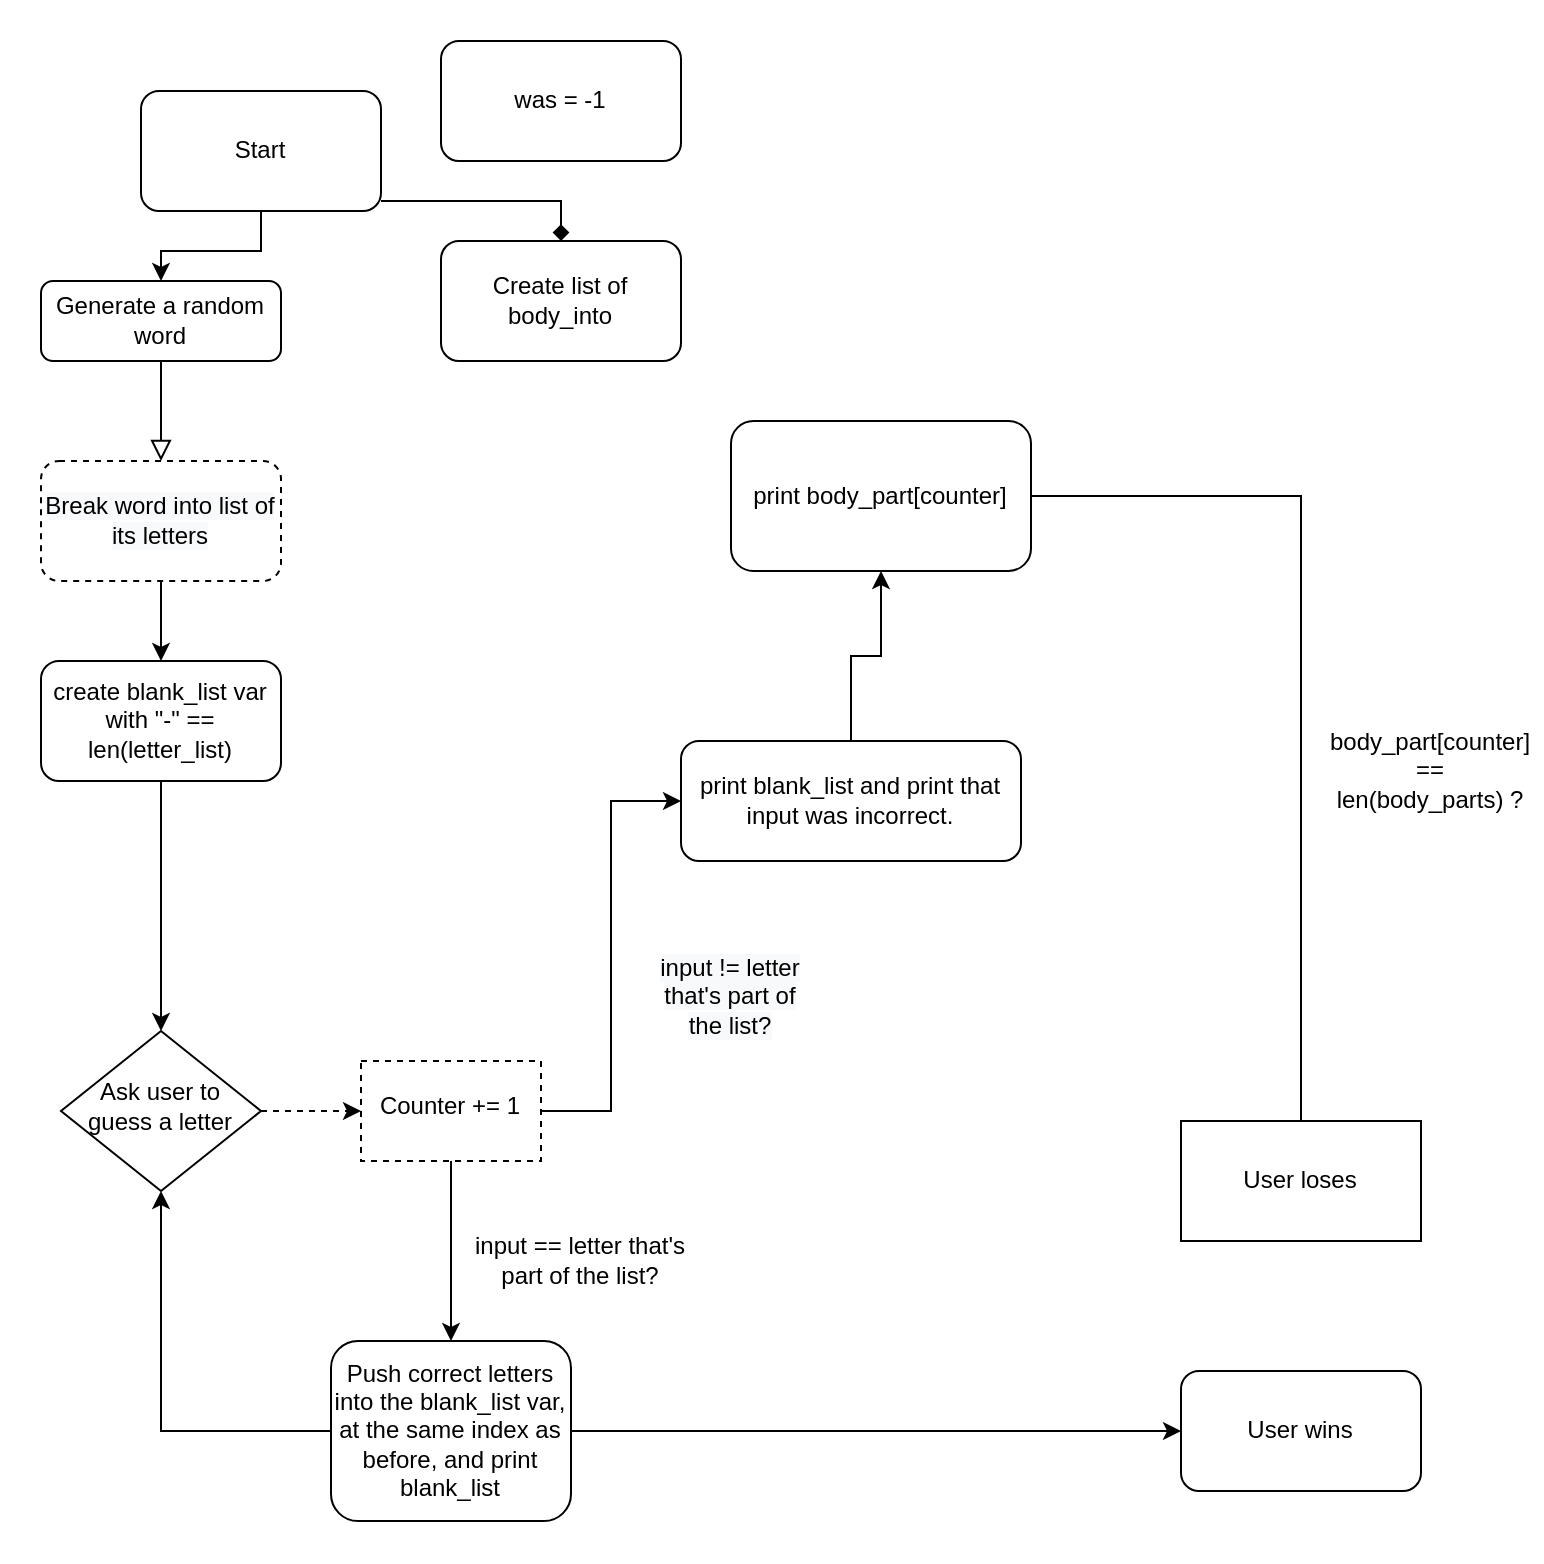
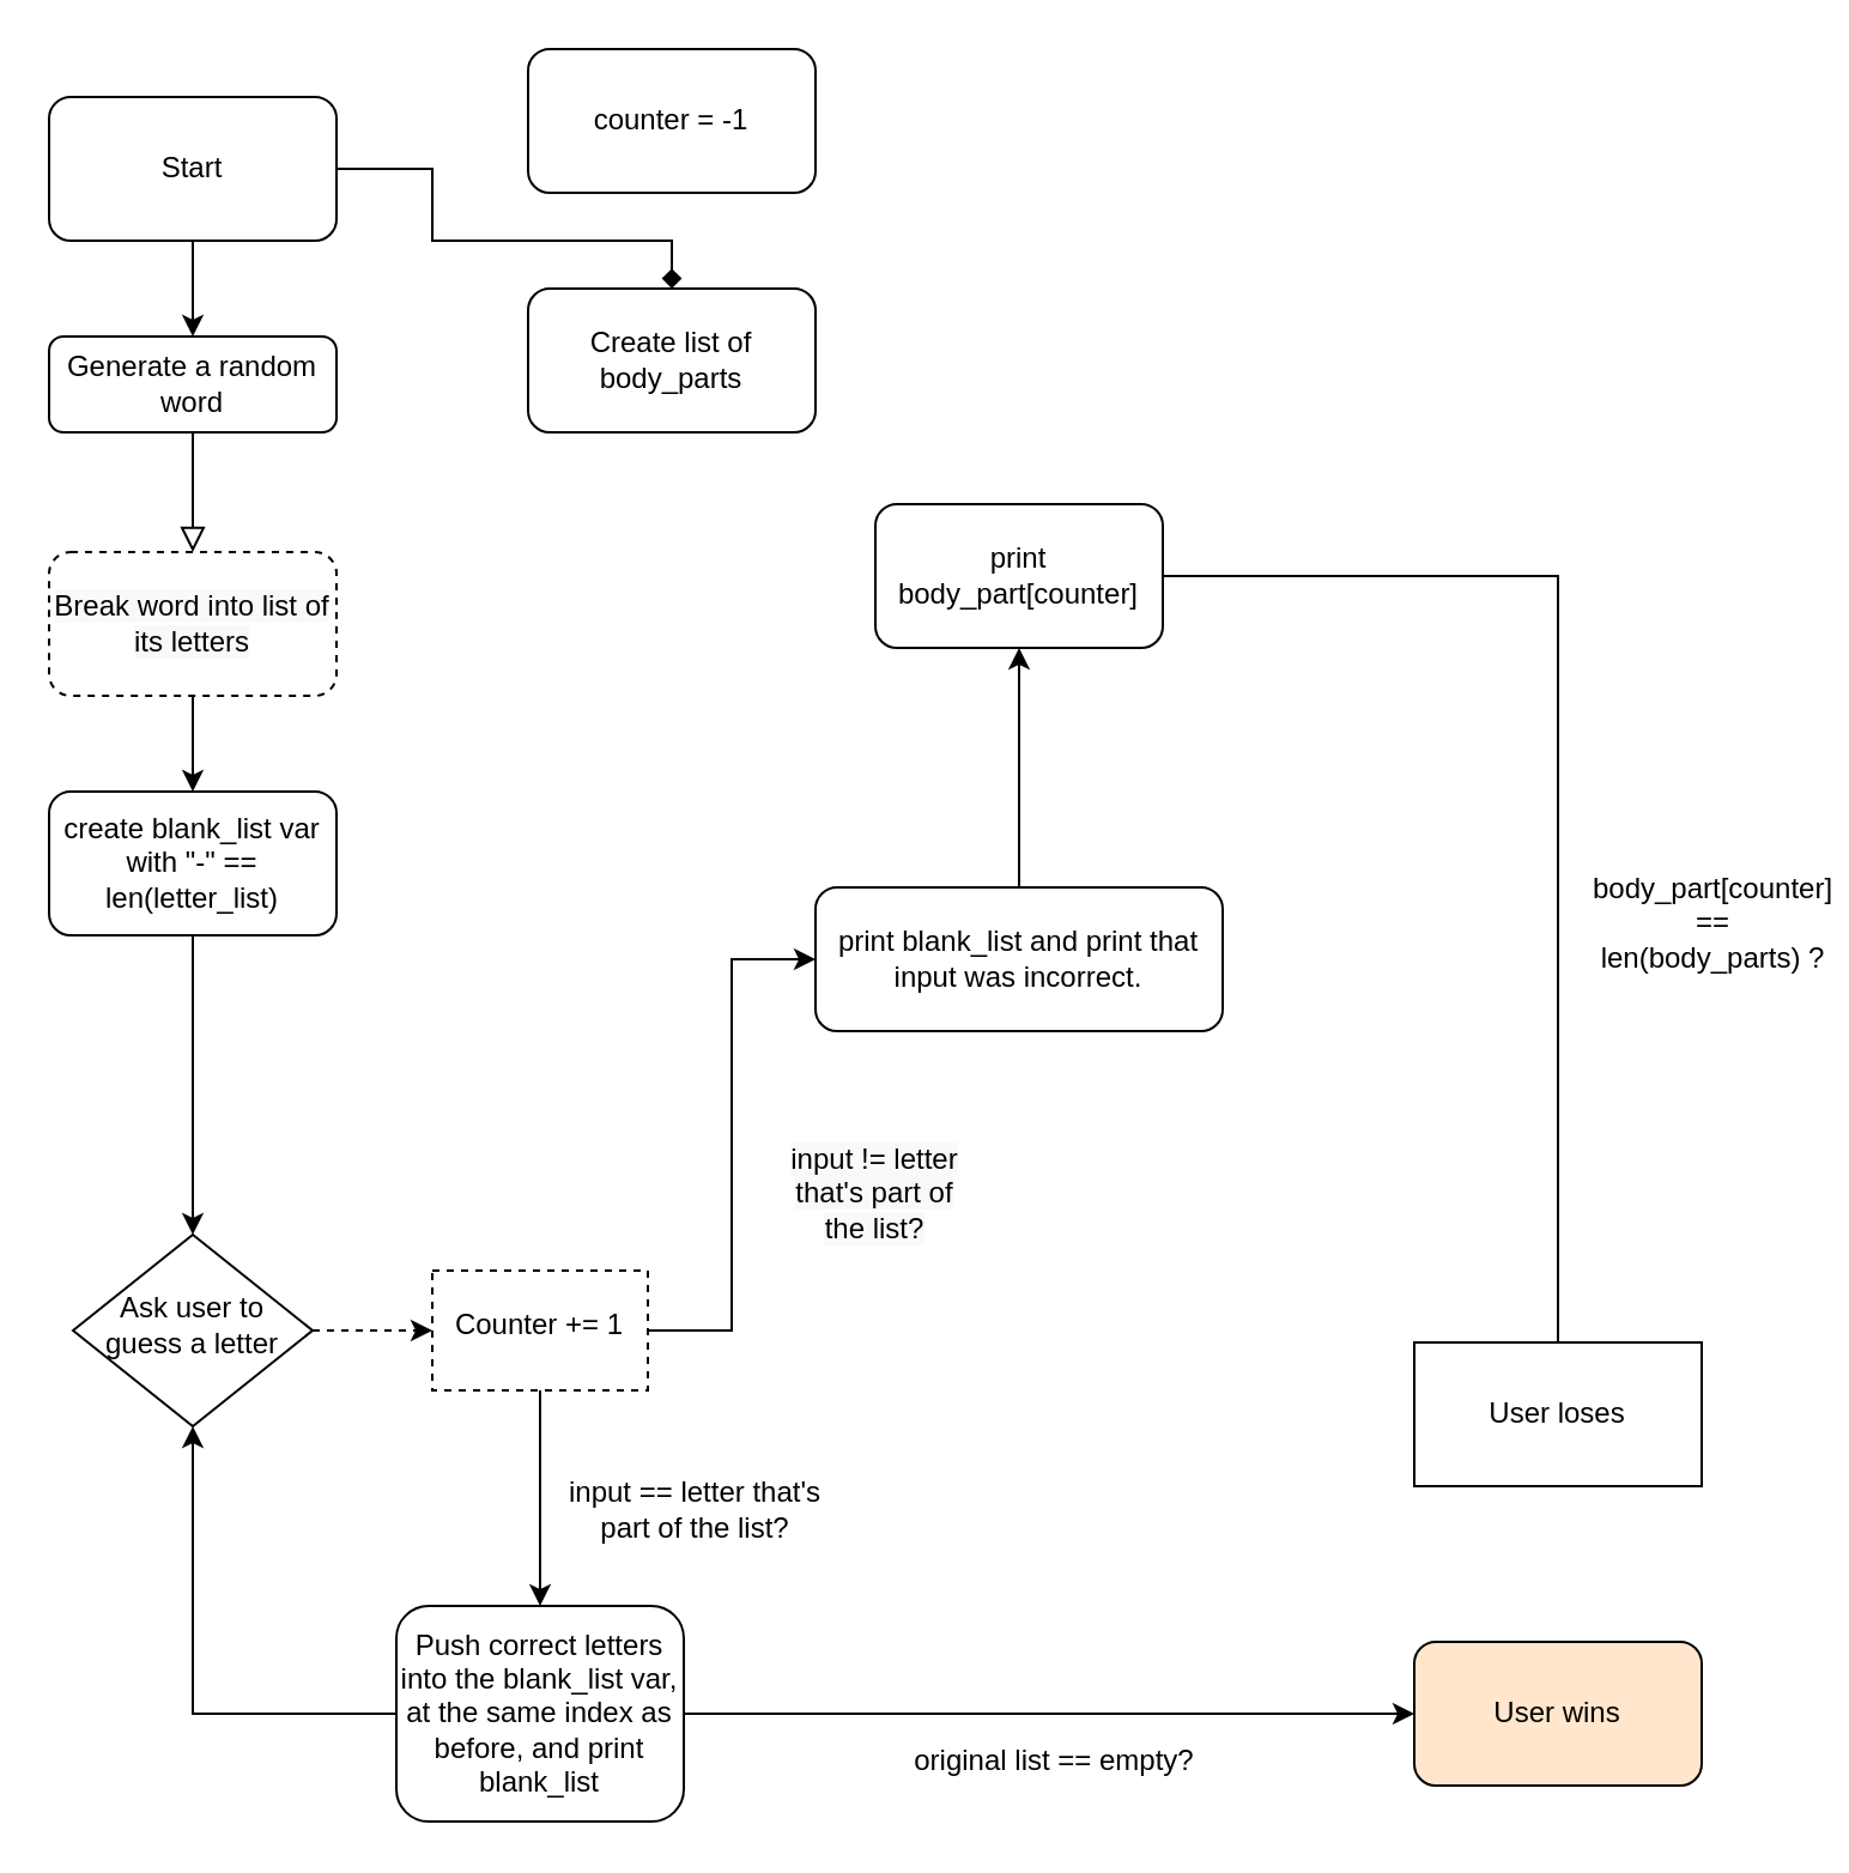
  <mxCell id="0" />
  <mxCell id="1" parent="0" />
  <mxCell id="2" value="" style="rounded=0;html=1;jettySize=auto;orthogonalLoop=1;fontSize=11;endArrow=block;endFill=0;endSize=8;strokeWidth=1;shadow=0;labelBackgroundColor=none;edgeStyle=orthogonalEdgeStyle;" parent="1" source="3" target="19" edge="1"><mxGeometry relative="1" as="geometry"><mxPoint x="180" y="180" as="targetPoint" /><Array as="points"><mxPoint x="80" y="170" /><mxPoint x="80" y="170" /></Array></mxGeometry></mxCell>
  <mxCell id="3" value="Generate a random word" style="rounded=1;whiteSpace=wrap;html=1;fontSize=12;glass=0;strokeWidth=1;shadow=0;" parent="1" vertex="1"><mxGeometry x="20" y="140" width="120" height="40" as="geometry" /></mxCell>
  <mxCell id="4" style="edgeStyle=orthogonalEdgeStyle;rounded=0;orthogonalLoop=1;jettySize=auto;html=1;entryX=0;entryY=0.5;entryDx=0;entryDy=0;" edge="1" parent="1" source="28" target="10"><mxGeometry relative="1" as="geometry" /></mxCell>
  <mxCell id="5" value="Ask user to guess a letter" style="rhombus;whiteSpace=wrap;html=1;shadow=0;fontFamily=Helvetica;fontSize=12;align=center;strokeWidth=1;spacing=6;spacingTop=-4;" parent="1" vertex="1"><mxGeometry x="30" y="515" width="100" height="80" as="geometry" /></mxCell>
  <mxCell id="6" value="" style="edgeStyle=orthogonalEdgeStyle;rounded=0;orthogonalLoop=1;jettySize=auto;html=1;" edge="1" parent="1" source="8" target="16"><mxGeometry relative="1" as="geometry" /></mxCell>
  <mxCell id="7" style="edgeStyle=orthogonalEdgeStyle;rounded=0;orthogonalLoop=1;jettySize=auto;html=1;entryX=0.5;entryY=1;entryDx=0;entryDy=0;" edge="1" parent="1" source="8" target="5"><mxGeometry relative="1" as="geometry" /></mxCell>
  <mxCell id="8" value="Push correct letters into the blank_list var, at the same index as before, and print blank_list" style="whiteSpace=wrap;html=1;rounded=1;shadow=0;strokeWidth=1;glass=0;" vertex="1" parent="1"><mxGeometry x="165" y="670" width="120" height="90" as="geometry" /></mxCell>
  <mxCell id="9" value="" style="edgeStyle=orthogonalEdgeStyle;rounded=0;orthogonalLoop=1;jettySize=auto;html=1;" edge="1" parent="1" source="10" target="12"><mxGeometry relative="1" as="geometry" /></mxCell>
  <mxCell id="10" value="print blank_list and print that input was incorrect." style="whiteSpace=wrap;html=1;rounded=1;shadow=0;strokeWidth=1;glass=0;" vertex="1" parent="1"><mxGeometry x="340" y="370" width="170" height="60" as="geometry" /></mxCell>
  <mxCell id="11" value="" style="edgeStyle=orthogonalEdgeStyle;rounded=0;orthogonalLoop=1;jettySize=auto;html=1;endArrow=none;" edge="1" parent="1" source="12" target="15"><mxGeometry relative="1" as="geometry" /></mxCell>
- <mxCell id="12" value="print body_part[counter]" style="whiteSpace=wrap;html=1;rounded=1;shadow=0;strokeWidth=1;glass=0;" vertex="1" parent="1"><mxGeometry x="365" y="210" width="150" height="75" as="geometry" /></mxCell>
+ <mxCell id="12" value="print body_part[counter]" style="whiteSpace=wrap;html=1;rounded=1;shadow=0;strokeWidth=1;glass=0;" vertex="1" parent="1"><mxGeometry x="365" y="210" width="120" height="60" as="geometry" /></mxCell>
  <mxCell id="13" style="edgeStyle=orthogonalEdgeStyle;rounded=0;orthogonalLoop=1;jettySize=auto;html=1;" edge="1" parent="1" source="14" target="5"><mxGeometry relative="1" as="geometry" /></mxCell>
  <mxCell id="14" value="create blank_list var with &quot;-&quot; == len(letter_list)" style="rounded=1;whiteSpace=wrap;html=1;fontSize=12;glass=0;strokeWidth=1;shadow=0;" parent="1" vertex="1"><mxGeometry x="20" y="330" width="120" height="60" as="geometry" /></mxCell>
  <mxCell id="15" value="User loses" style="whiteSpace=wrap;html=1;shadow=0;strokeWidth=1;glass=0;rounded=0;" vertex="1" parent="1"><mxGeometry x="590" y="560" width="120" height="60" as="geometry" /></mxCell>
- <mxCell id="16" value="User wins" style="whiteSpace=wrap;html=1;rounded=1;shadow=0;strokeWidth=1;glass=0;" vertex="1" parent="1"><mxGeometry x="590" y="685" width="120" height="60" as="geometry" /></mxCell>
+ <mxCell id="16" value="User wins" style="whiteSpace=wrap;html=1;rounded=1;shadow=0;strokeWidth=1;glass=0;fillColor=#ffe6cc;" vertex="1" parent="1"><mxGeometry x="590" y="685" width="120" height="60" as="geometry" /></mxCell>
  <mxCell id="17" value="body_part[counter] == len(body_parts) ?" style="text;html=1;strokeColor=none;fillColor=none;align=center;verticalAlign=middle;whiteSpace=wrap;rounded=0;" vertex="1" parent="1"><mxGeometry x="680" y="310" width="70" height="150" as="geometry" /></mxCell>
  <mxCell id="18" value="" style="edgeStyle=orthogonalEdgeStyle;rounded=0;orthogonalLoop=1;jettySize=auto;html=1;" edge="1" parent="1" source="19" target="14"><mxGeometry relative="1" as="geometry" /></mxCell>
  <mxCell id="19" value="&lt;meta charset=&quot;utf-8&quot;&gt;&lt;span style=&quot;color: rgb(0, 0, 0); font-family: helvetica; font-size: 12px; font-style: normal; font-weight: 400; letter-spacing: normal; text-align: center; text-indent: 0px; text-transform: none; word-spacing: 0px; background-color: rgb(248, 249, 250); display: inline; float: none;&quot;&gt;Break word into list of its letters&lt;/span&gt;" style="rounded=1;whiteSpace=wrap;html=1;shadow=0;dashed=1;" vertex="1" parent="1"><mxGeometry x="20" y="230" width="120" height="60" as="geometry" /></mxCell>
  <mxCell id="20" value="" style="edgeStyle=orthogonalEdgeStyle;rounded=0;orthogonalLoop=1;jettySize=auto;html=1;" edge="1" parent="1" source="22" target="3"><mxGeometry relative="1" as="geometry" /></mxCell>
  <mxCell id="21" value="" style="edgeStyle=orthogonalEdgeStyle;rounded=0;orthogonalLoop=1;jettySize=auto;html=1;endArrow=diamond;" edge="1" parent="1" source="22" target="23"><mxGeometry relative="1" as="geometry"><Array as="points"><mxPoint x="180" y="70" /><mxPoint x="180" y="100" /></Array></mxGeometry></mxCell>
- <mxCell id="22" value="Start" style="rounded=1;whiteSpace=wrap;html=1;shadow=0;" vertex="1" parent="1"><mxGeometry x="70" y="45" width="120" height="60" as="geometry" /></mxCell>
- <mxCell id="23" value="Create list of body_into" style="whiteSpace=wrap;html=1;rounded=1;shadow=0;" vertex="1" parent="1"><mxGeometry x="220" y="120" width="120" height="60" as="geometry" /></mxCell>
- <mxCell id="24" value="was = -1" style="rounded=1;whiteSpace=wrap;html=1;shadow=0;" vertex="1" parent="1"><mxGeometry x="220" y="20" width="120" height="60" as="geometry" /></mxCell>
+ <mxCell id="22" value="Start" style="rounded=1;whiteSpace=wrap;html=1;shadow=0;" vertex="1" parent="1"><mxGeometry x="20" y="40" width="120" height="60" as="geometry" /></mxCell>
+ <mxCell id="23" value="Create list of body_parts" style="whiteSpace=wrap;html=1;rounded=1;shadow=0;" vertex="1" parent="1"><mxGeometry x="220" y="120" width="120" height="60" as="geometry" /></mxCell>
+ <mxCell id="24" value="counter = -1" style="rounded=1;whiteSpace=wrap;html=1;shadow=0;" vertex="1" parent="1"><mxGeometry x="220" y="20" width="120" height="60" as="geometry" /></mxCell>
  <mxCell id="25" value="input == letter that's part of the list?" style="text;html=1;strokeColor=none;fillColor=none;align=center;verticalAlign=middle;whiteSpace=wrap;rounded=0;shadow=0;" vertex="1" parent="1"><mxGeometry x="230" y="600" width="120" height="60" as="geometry" /></mxCell>
  <mxCell id="26" value="&lt;span style=&quot;color: rgb(0 , 0 , 0) ; font-family: &amp;#34;helvetica&amp;#34; ; font-size: 12px ; font-style: normal ; font-weight: 400 ; letter-spacing: normal ; text-indent: 0px ; text-transform: none ; word-spacing: 0px ; background-color: rgb(248 , 249 , 250) ; display: inline ; float: none&quot;&gt;input != letter that's part of the list?&lt;/span&gt;" style="text;whiteSpace=wrap;html=1;align=center;" vertex="1" parent="1"><mxGeometry x="325" y="470" width="80" height="30" as="geometry" /></mxCell>
  <mxCell id="27" value="" style="edgeStyle=orthogonalEdgeStyle;rounded=0;orthogonalLoop=1;jettySize=auto;html=1;" edge="1" parent="1" source="28" target="8"><mxGeometry relative="1" as="geometry" /></mxCell>
  <mxCell id="28" value="Counter += 1" style="whiteSpace=wrap;html=1;shadow=0;strokeWidth=1;spacing=6;spacingTop=-4;dashed=1;" vertex="1" parent="1"><mxGeometry x="180" y="530" width="90" height="50" as="geometry" /></mxCell>
  <mxCell id="29" style="edgeStyle=orthogonalEdgeStyle;rounded=0;orthogonalLoop=1;jettySize=auto;html=1;entryX=0;entryY=0.5;entryDx=0;entryDy=0;dashed=1;" edge="1" parent="1" source="5" target="28"><mxGeometry relative="1" as="geometry"><mxPoint x="130" y="500" as="sourcePoint" /><mxPoint x="400" y="500" as="targetPoint" /></mxGeometry></mxCell>
  <mxCell id="30" style="edgeStyle=orthogonalEdgeStyle;rounded=0;orthogonalLoop=1;jettySize=auto;html=1;exitX=0.5;exitY=1;exitDx=0;exitDy=0;" edge="1" parent="1" source="25" target="25"><mxGeometry relative="1" as="geometry" /></mxCell>
+ <mxCell id="31" value="original list == empty?" style="text;html=1;strokeColor=none;fillColor=none;align=center;verticalAlign=middle;whiteSpace=wrap;rounded=0;shadow=0;" vertex="1" parent="1"><mxGeometry x="370" y="725" width="140" height="20" as="geometry" /></mxCell>
